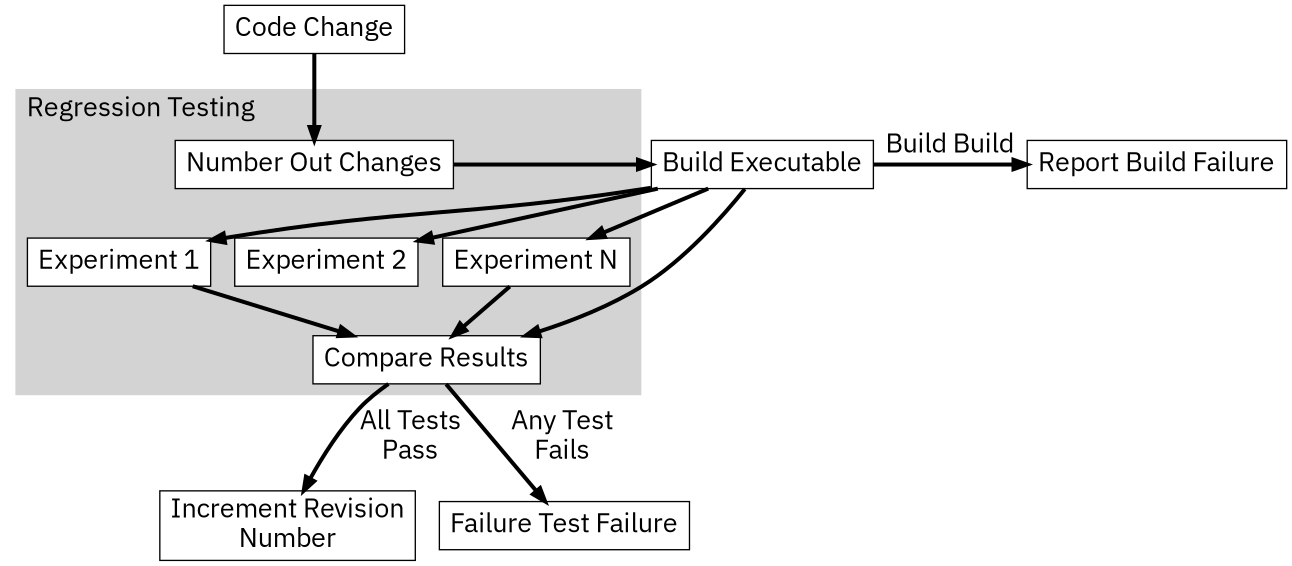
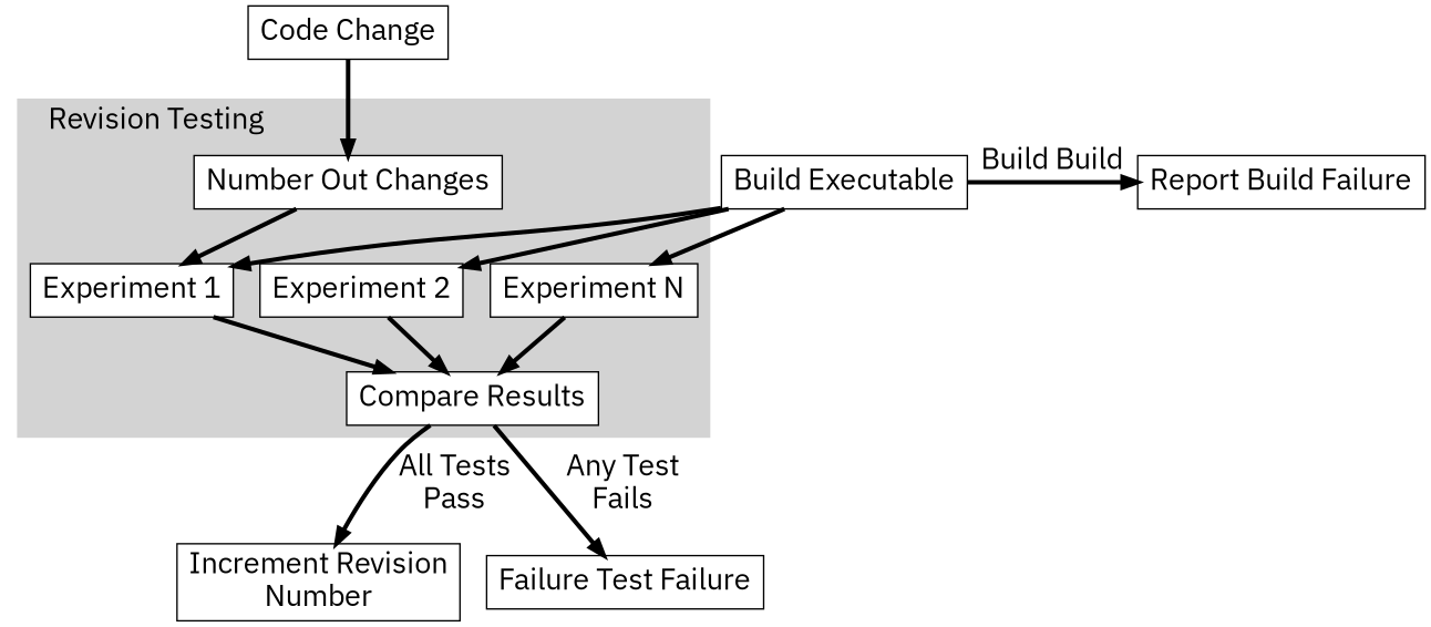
  digraph {
    fontname="IBM Plex Sans"
    fontsize=20
    node [fillcolor=white fontname="IBM Plex Sans" fontsize=20 shape=box style=filled]
    edge [fontname="IBM Plex Sans" fontsize=20 penwidth=3]
    n1 [label="Build Executable"]
    n2 [label="Report Build Failure"]
    n3 [label="Number Out Changes"]
    n4 [label="Experiment 1"]
    n5 [label="Experiment 2"]
    n6 [label="Experiment N"]
    n7 [label="Compare Results"]
    n8 [label="Increment Revision\nNumber"]
    n9 [label="Failure Test Failure"]
    n10 [label="Code Change"]
    subgraph sub_1 {
      rank=same
      n1
      n2
    }
    subgraph cluster_2 {
      color=lightgrey
-     label="Regression Testing"
+     label="Revision Testing"
      labeljust=left
      labelloc=top
      style=filled
      n3
      n4
      n5
      n6
      n7
    }
    n1 -> n2 [label="Build Build"]
    n1 -> n4
    n1 -> n5
    n1 -> n6
-   n3 -> n1
+   n3 -> n4
    n4 -> n7
-   n1 -> n7
+   n5 -> n7
    n6 -> n7
    n7 -> n8 [label="All Tests\nPass"]
    n7 -> n9 [label="Any Test\nFails"]
    n10 -> n3
  }
